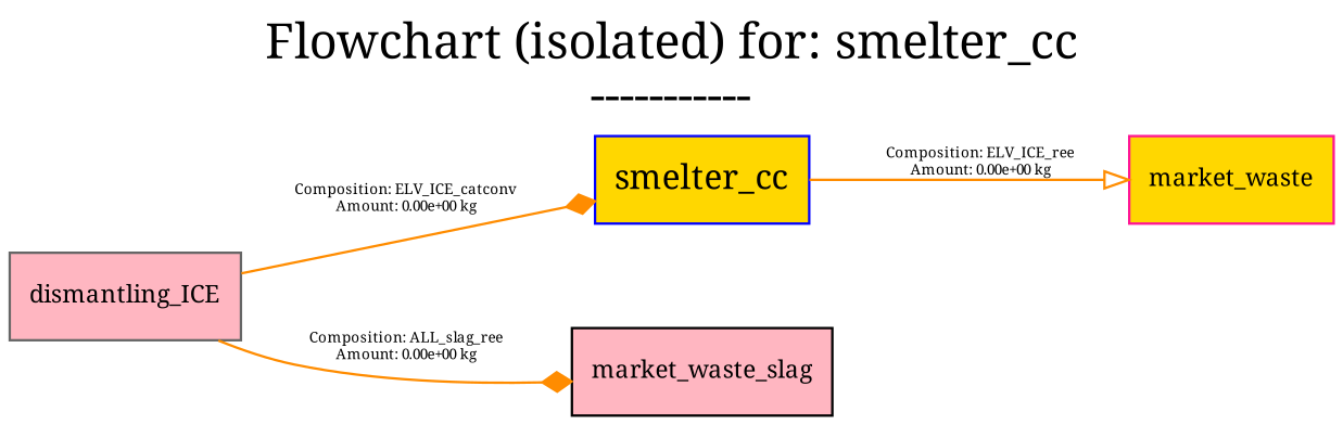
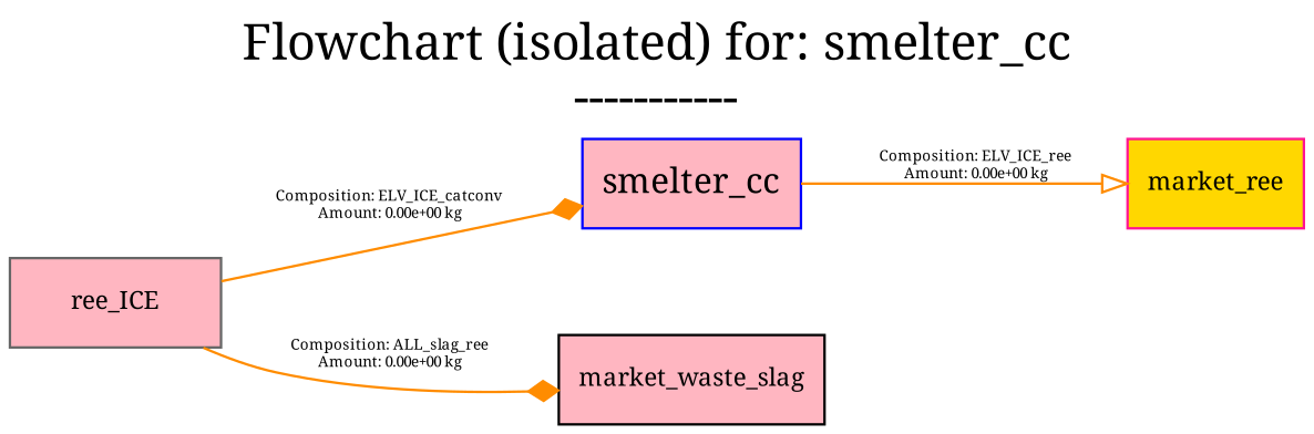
  digraph {
    font=Cabin
    fontname="Noto Serif"
    fontsize=20
    label="Flowchart (isolated) for: smelter_cc\n-----------"
    labeljust=c
    labelloc=tc
    nodesep=0.6
    rankdir=LR
    ranksep=0.6
    node [fillcolor=gold fontname="Noto Serif" fontsize=10 shape=box style=filled]
    edge [arrowhead=diamond color=darkorange fontname="Noto Serif" fontsize=6]
-   smelter_cc [color=blue fontsize=14 height=0.5 width=1.1389]
-   market_ree [color=deeppink height=0.5 width=0.90278 label=market_waste]
+   smelter_cc [color=blue fillcolor=lightpink fontsize=14 height=0.5 width=1.1389]
+   market_ree [color=deeppink height=0.5 width=0.90278]
    market_waste_slag [color=black fillcolor=lightpink height=0.5 width=1.375]
-   dismantling_ICE [color=gray40 fillcolor=lightpink height=0.5 width=1.1806]
+   dismantling_ICE [color=gray40 fillcolor=lightpink height=0.5 width=1.1806 label=ree_ICE]
    smelter_cc -> market_ree [arrowhead=onormal label="Composition: ELV_ICE_ree\nAmount: 0.00e+00 kg"]
    dismantling_ICE -> smelter_cc [label="Composition: ELV_ICE_catconv\nAmount: 0.00e+00 kg"]
    dismantling_ICE -> market_waste_slag [label="Composition: ALL_slag_ree\nAmount: 0.00e+00 kg"]
  }
